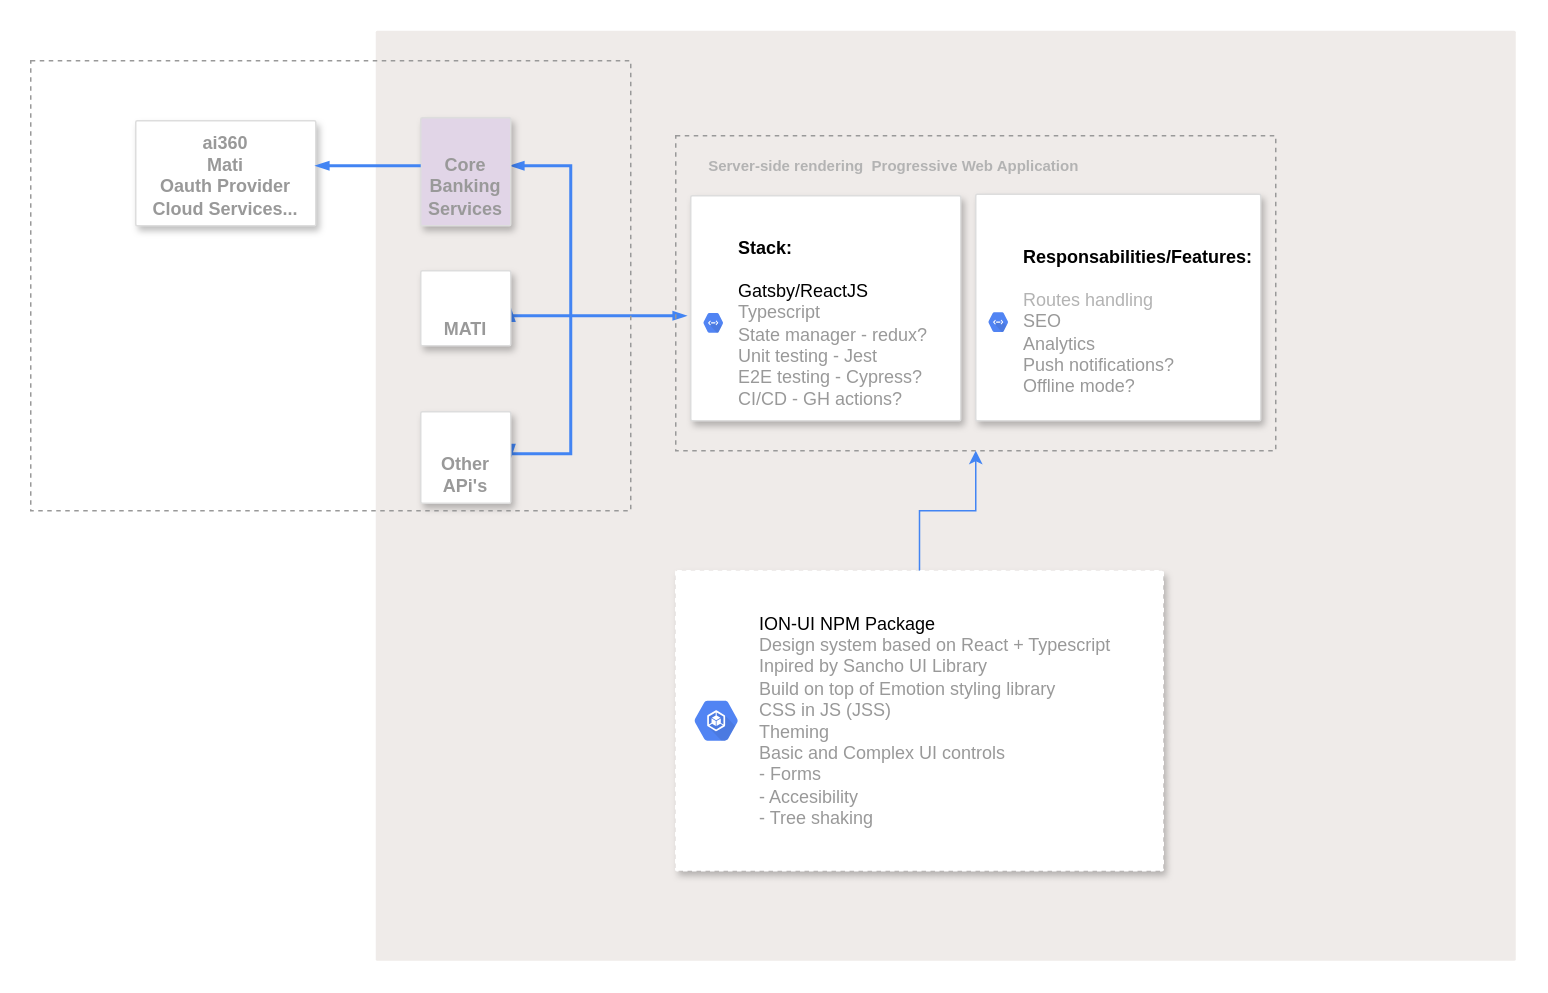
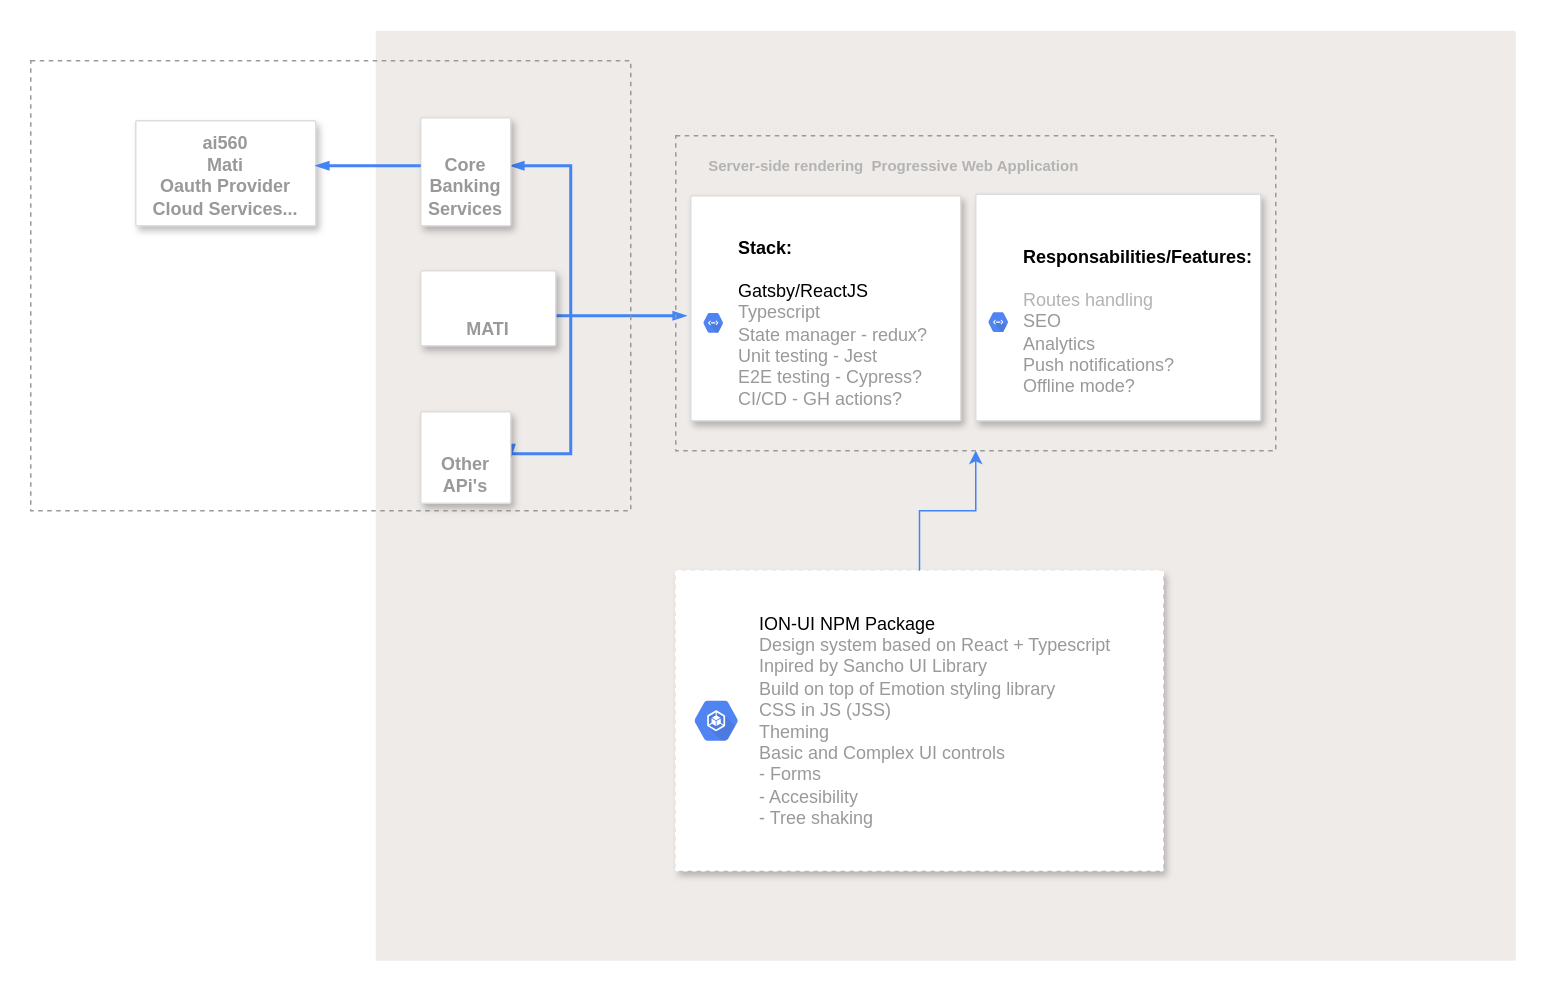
  <mxCell id="0" />
  <mxCell id="1" parent="0" />
  <mxCell id="2" value="" style="points=[[0,0,0],[0.25,0,0],[0.5,0,0],[0.75,0,0],[1,0,0],[1,0.25,0],[1,0.5,0],[1,0.75,0],[1,1,0],[0.75,1,0],[0.5,1,0],[0.25,1,0],[0,1,0],[0,0.75,0],[0,0.5,0],[0,0.25,0]];rounded=1;absoluteArcSize=1;arcSize=2;html=1;strokeColor=none;gradientColor=none;shadow=0;dashed=0;fontSize=12;fontColor=#9E9E9E;align=left;verticalAlign=top;spacing=10;spacingTop=-4;fillColor=#EFEBE9;" vertex="1" parent="1"><mxGeometry x="250" y="20" width="760" height="620" as="geometry" /></mxCell>
  <mxCell id="3" value="" style="strokeColor=#dddddd;fillColor=#ffffff;shadow=1;strokeWidth=1;rounded=1;absoluteArcSize=1;arcSize=2;fontSize=14;fontColor=#808080;align=left;html=1;" parent="1" vertex="1"><mxGeometry x="460" y="130" width="180" height="150" as="geometry" /></mxCell>
  <mxCell id="4" value="&lt;font color=&quot;#000000&quot;&gt;&lt;b&gt;Stack:&lt;/b&gt;&lt;br&gt;&lt;br&gt;Gatsby/ReactJS&lt;br&gt;&lt;/font&gt;Typescript&lt;br&gt;State manager - redux?&lt;br&gt;Unit testing - Jest&lt;br&gt;E2E testing - Cypress?&lt;br&gt;CI/CD - GH actions?" style="dashed=0;connectable=0;html=1;fillColor=#5184F3;strokeColor=none;shape=mxgraph.gcp2.hexIcon;prIcon=cloud_endpoints;part=1;labelPosition=right;verticalLabelPosition=middle;align=left;verticalAlign=middle;spacingLeft=5;fontColor=#999999;fontSize=12;" parent="3" vertex="1"><mxGeometry y="0.5" width="20" height="19.5" relative="1" as="geometry"><mxPoint x="5" as="offset" /></mxGeometry></mxCell>
  <mxCell id="5" value="" style="edgeStyle=orthogonalEdgeStyle;fontSize=12;html=1;endArrow=blockThin;endFill=1;rounded=0;strokeWidth=2;endSize=4;startSize=4;dashed=0;strokeColor=#4284F3;startArrow=blockThin;startFill=1;exitX=1;exitY=0.5;exitDx=0;exitDy=0;" parent="1" edge="1" source="8"><mxGeometry width="100" relative="1" as="geometry"><mxPoint x="370" y="210" as="sourcePoint" /><mxPoint x="457" y="210" as="targetPoint" /><Array as="points"><mxPoint x="340" y="210" /></Array></mxGeometry></mxCell>
  <mxCell id="6" value="" style="fontSize=12;html=1;endArrow=blockThin;endFill=1;rounded=0;strokeWidth=2;endSize=4;startSize=4;dashed=0;strokeColor=#4284F3;startArrow=blockThin;startFill=1;edgeStyle=orthogonalEdgeStyle;entryX=1;entryY=0.5;entryDx=0;entryDy=0;" parent="1" edge="1" target="9"><mxGeometry width="100" relative="1" as="geometry"><mxPoint x="340" y="110" as="sourcePoint" /><mxPoint x="340" y="420" as="targetPoint" /><Array as="points"><mxPoint x="380" y="110" /><mxPoint x="380" y="302" /></Array></mxGeometry></mxCell>
- <mxCell id="7" value="Core Banking Services" style="strokeColor=#dddddd;fillColor=#e1d5e7;shadow=1;strokeWidth=1;rounded=1;absoluteArcSize=1;arcSize=2;labelPosition=center;verticalLabelPosition=middle;align=center;verticalAlign=bottom;spacingLeft=0;fontColor=#999999;fontSize=12;whiteSpace=wrap;spacingBottom=2;html=1;fontStyle=1;" parent="1" vertex="1"><mxGeometry x="280" y="78" width="60" height="72" as="geometry" /></mxCell>
- <mxCell id="8" value="MATI" style="strokeColor=#dddddd;fillColor=#ffffff;shadow=1;strokeWidth=1;rounded=1;absoluteArcSize=1;arcSize=2;labelPosition=center;verticalLabelPosition=middle;align=center;verticalAlign=bottom;spacingLeft=0;fontColor=#999999;fontSize=12;whiteSpace=wrap;spacingBottom=2;html=1;fontStyle=1" parent="1" vertex="1"><mxGeometry x="280" y="180" width="60" height="50" as="geometry" /></mxCell>
+ <mxCell id="7" value="Core Banking Services" style="strokeColor=#dddddd;fillColor=#ffffff;shadow=1;strokeWidth=1;rounded=1;absoluteArcSize=1;arcSize=2;labelPosition=center;verticalLabelPosition=middle;align=center;verticalAlign=bottom;spacingLeft=0;fontColor=#999999;fontSize=12;whiteSpace=wrap;spacingBottom=2;html=1;fontStyle=1" parent="1" vertex="1"><mxGeometry x="280" y="78" width="60" height="72" as="geometry" /></mxCell>
+ <mxCell id="8" value="MATI" style="strokeColor=#dddddd;fillColor=#ffffff;shadow=1;strokeWidth=1;rounded=1;absoluteArcSize=1;arcSize=2;labelPosition=center;verticalLabelPosition=middle;align=center;verticalAlign=bottom;spacingLeft=0;fontColor=#999999;fontSize=12;whiteSpace=wrap;spacingBottom=2;html=1;fontStyle=1" parent="1" vertex="1"><mxGeometry x="280" y="180" width="90" height="50" as="geometry" /></mxCell>
  <mxCell id="9" value="&lt;b&gt;Other APi's&lt;/b&gt;" style="strokeColor=#dddddd;fillColor=#ffffff;shadow=1;strokeWidth=1;rounded=1;absoluteArcSize=1;arcSize=2;labelPosition=center;verticalLabelPosition=middle;align=center;verticalAlign=bottom;spacingLeft=0;fontColor=#999999;fontSize=12;whiteSpace=wrap;spacingBottom=2;html=1;" parent="1" vertex="1"><mxGeometry x="280" y="274" width="60" height="61" as="geometry" /></mxCell>
  <mxCell id="10" value="&lt;font color=&quot;#b3b3b3&quot;&gt;&lt;b&gt;Server-side rendering&amp;nbsp; Progressive Web Application&lt;/b&gt;&lt;/font&gt;" style="text;html=1;align=center;verticalAlign=middle;resizable=0;points=[];autosize=1;strokeWidth=4;fontSize=10;" vertex="1" parent="1"><mxGeometry x="465" y="100" width="260" height="20" as="geometry" /></mxCell>
- <mxCell id="11" value="ai360&lt;br&gt;Mati&lt;br&gt;Oauth Provider&lt;br&gt;Cloud Services..." style="strokeColor=#dddddd;fillColor=#ffffff;shadow=1;strokeWidth=1;rounded=1;absoluteArcSize=1;arcSize=2;labelPosition=center;verticalLabelPosition=middle;align=center;verticalAlign=bottom;spacingLeft=0;fontColor=#999999;fontSize=12;whiteSpace=wrap;spacingBottom=2;html=1;fontStyle=1" vertex="1" parent="1"><mxGeometry x="90" y="80" width="120" height="70" as="geometry" /></mxCell>
+ <mxCell id="11" value="ai560&lt;br&gt;Mati&lt;br&gt;Oauth Provider&lt;br&gt;Cloud Services..." style="strokeColor=#dddddd;fillColor=#ffffff;shadow=1;strokeWidth=1;rounded=1;absoluteArcSize=1;arcSize=2;labelPosition=center;verticalLabelPosition=middle;align=center;verticalAlign=bottom;spacingLeft=0;fontColor=#999999;fontSize=12;whiteSpace=wrap;spacingBottom=2;html=1;fontStyle=1" vertex="1" parent="1"><mxGeometry x="90" y="80" width="120" height="70" as="geometry" /></mxCell>
  <mxCell id="12" value="" style="edgeStyle=orthogonalEdgeStyle;fontSize=12;html=1;endArrow=blockThin;endFill=1;rounded=0;strokeWidth=2;endSize=4;startSize=4;dashed=0;strokeColor=#4284F3;" edge="1" parent="1"><mxGeometry width="100" relative="1" as="geometry"><mxPoint x="280" y="110" as="sourcePoint" /><mxPoint x="210" y="110" as="targetPoint" /></mxGeometry></mxCell>
  <mxCell id="13" value="" style="strokeColor=#dddddd;fillColor=#ffffff;shadow=1;strokeWidth=1;rounded=1;absoluteArcSize=1;arcSize=2;fontSize=14;fontColor=#808080;align=left;html=1;" vertex="1" parent="1"><mxGeometry x="650" y="129" width="190" height="151" as="geometry" /></mxCell>
  <mxCell id="14" value="&lt;b style=&quot;color: rgb(0 , 0 , 0)&quot;&gt;Responsabilities/Features:&lt;/b&gt;&lt;br&gt;&lt;br&gt;&lt;font color=&quot;#b3b3b3&quot;&gt;Routes handling&lt;br&gt;&lt;/font&gt;SEO&lt;br&gt;Analytics&lt;br&gt;Push notifications?&lt;br&gt;Offline mode?" style="dashed=0;connectable=0;html=1;fillColor=#5184F3;strokeColor=none;shape=mxgraph.gcp2.hexIcon;prIcon=cloud_endpoints;part=1;labelPosition=right;verticalLabelPosition=middle;align=left;verticalAlign=middle;spacingLeft=5;fontColor=#999999;fontSize=12;" vertex="1" parent="13"><mxGeometry y="0.5" width="20" height="19.5" relative="1" as="geometry"><mxPoint x="5" as="offset" /></mxGeometry></mxCell>
  <mxCell id="15" value="" style="whiteSpace=wrap;html=1;strokeWidth=1;fontSize=10;fillColor=none;dashed=1;strokeColor=#999999;" vertex="1" parent="1"><mxGeometry x="450" y="90" width="400" height="210" as="geometry" /></mxCell>
  <mxCell id="16" value="" style="whiteSpace=wrap;html=1;strokeWidth=1;fontSize=10;fillColor=none;dashed=1;strokeColor=#999999;" vertex="1" parent="1"><mxGeometry x="20" y="40" width="400" height="300" as="geometry" /></mxCell>
  <mxCell id="17" value="" style="edgeStyle=orthogonalEdgeStyle;rounded=0;orthogonalLoop=1;jettySize=auto;html=1;fontSize=10;fillColor=#dae8fc;strokeColor=#4284F3;" edge="1" parent="1" source="18" target="15"><mxGeometry relative="1" as="geometry" /></mxCell>
  <mxCell id="18" value="" style="shadow=1;strokeWidth=1;rounded=1;absoluteArcSize=1;arcSize=2;dashed=1;fontSize=10;strokeColor=#FFFFFF;" vertex="1" parent="1"><mxGeometry x="450" y="380" width="325" height="200" as="geometry" /></mxCell>
  <mxCell id="19" value="&lt;font color=&quot;#000000&quot;&gt;ION-UI NPM Package&lt;/font&gt;&lt;br&gt;Design system based on React + Typescript&lt;br&gt;Inpired by Sancho UI Library&lt;br&gt;Build on top of Emotion styling library&lt;br&gt;CSS in JS (JSS)&lt;br&gt;Theming&lt;br&gt;Basic and Complex UI controls&lt;br&gt;- Forms&lt;br&gt;- Accesibility&lt;br&gt;- Tree shaking" style="dashed=0;connectable=0;html=1;fillColor=#5184F3;strokeColor=none;shape=mxgraph.gcp2.hexIcon;prIcon=container_engine;part=1;labelPosition=right;verticalLabelPosition=middle;align=left;verticalAlign=middle;spacingLeft=5;fontColor=#999999;fontSize=12;" vertex="1" parent="18"><mxGeometry y="0.5" width="44" height="39" relative="1" as="geometry"><mxPoint x="5" y="-19.5" as="offset" /></mxGeometry></mxCell>
